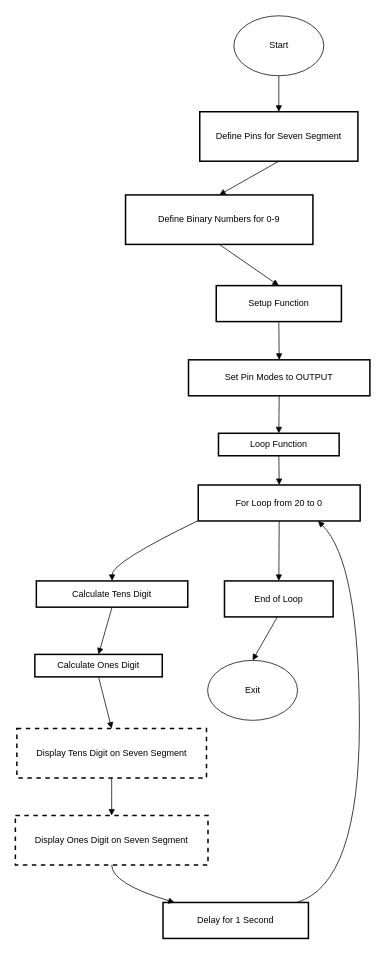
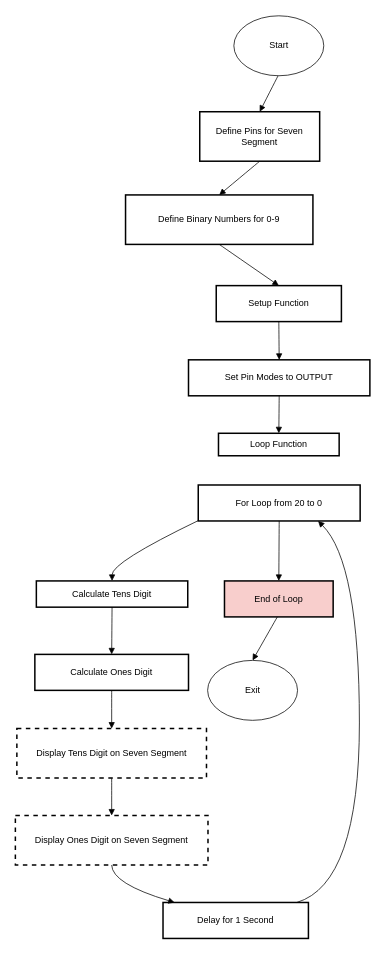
  <mxCell id="0" />
  <mxCell id="1" parent="0" />
- <mxCell id="2" value="Define Pins for Seven Segment" style="whiteSpace=wrap;strokeWidth=2;" vertex="1" parent="1"><mxGeometry x="266" y="148" width="211" height="66" as="geometry" /></mxCell>
+ <mxCell id="2" value="Define Pins for Seven Segment" style="whiteSpace=wrap;strokeWidth=2;" vertex="1" parent="1"><mxGeometry x="266" y="148" width="160" height="66" as="geometry" /></mxCell>
  <mxCell id="3" value="Define Binary Numbers for 0-9" style="whiteSpace=wrap;strokeWidth=2;" vertex="1" parent="1"><mxGeometry x="167" y="259" width="250" height="66" as="geometry" /></mxCell>
  <mxCell id="4" value="Setup Function" style="whiteSpace=wrap;strokeWidth=2;" vertex="1" parent="1"><mxGeometry x="288" y="380" width="167" height="48" as="geometry" /></mxCell>
  <mxCell id="5" value="Set Pin Modes to OUTPUT" style="whiteSpace=wrap;strokeWidth=2;" vertex="1" parent="1"><mxGeometry x="251" y="479" width="242" height="48" as="geometry" /></mxCell>
  <mxCell id="6" value="Loop Function" style="whiteSpace=wrap;strokeWidth=2;" vertex="1" parent="1"><mxGeometry x="291" y="577" width="161" height="30" as="geometry" /></mxCell>
  <mxCell id="7" value="For Loop from 20 to 0" style="whiteSpace=wrap;strokeWidth=2;" vertex="1" parent="1"><mxGeometry x="264" y="646" width="216" height="48" as="geometry" /></mxCell>
  <mxCell id="8" value="Calculate Tens Digit" style="whiteSpace=wrap;strokeWidth=2;" vertex="1" parent="1"><mxGeometry x="48" y="774" width="202" height="35" as="geometry" /></mxCell>
- <mxCell id="9" value="Calculate Ones Digit" style="whiteSpace=wrap;strokeWidth=2;" vertex="1" parent="1"><mxGeometry x="46" y="872" width="170" height="30" as="geometry" /></mxCell>
+ <mxCell id="9" value="Calculate Ones Digit" style="whiteSpace=wrap;strokeWidth=2;" vertex="1" parent="1"><mxGeometry x="46" y="872" width="205" height="48" as="geometry" /></mxCell>
  <mxCell id="10" value="Display Tens Digit on Seven Segment" style="whiteSpace=wrap;strokeWidth=2;dashed=1;" vertex="1" parent="1"><mxGeometry x="22" y="971" width="253" height="66" as="geometry" /></mxCell>
  <mxCell id="11" value="Display Ones Digit on Seven Segment" style="whiteSpace=wrap;strokeWidth=2;dashed=1;" vertex="1" parent="1"><mxGeometry x="20" y="1087" width="257" height="66" as="geometry" /></mxCell>
  <mxCell id="12" value="Delay for 1 Second" style="whiteSpace=wrap;strokeWidth=2;" vertex="1" parent="1"><mxGeometry x="217" y="1203" width="194" height="48" as="geometry" /></mxCell>
- <mxCell id="13" value="End of Loop" style="whiteSpace=wrap;strokeWidth=2;" vertex="1" parent="1"><mxGeometry x="299" y="774" width="145" height="48" as="geometry" /></mxCell>
+ <mxCell id="13" value="End of Loop" style="whiteSpace=wrap;strokeWidth=2;fillColor=#f8cecc;" vertex="1" parent="1"><mxGeometry x="299" y="774" width="145" height="48" as="geometry" /></mxCell>
  <mxCell id="14" value="" style="curved=1;startArrow=none;endArrow=block;exitX=0.5;exitY=1.01;entryX=0.5;entryY=0.01;rounded=0;" edge="1" parent="1" target="2"><mxGeometry relative="1" as="geometry"><Array as="points" /><mxPoint x="371.5" y="98" as="sourcePoint" /></mxGeometry></mxCell>
  <mxCell id="15" value="" style="curved=1;startArrow=none;endArrow=block;exitX=0.5;exitY=1.01;entryX=0.5;entryY=0.01;rounded=0;" edge="1" parent="1" source="2" target="3"><mxGeometry relative="1" as="geometry"><Array as="points" /></mxGeometry></mxCell>
  <mxCell id="16" value="" style="curved=1;startArrow=none;endArrow=block;exitX=0.5;exitY=1.01;entryX=0.5;entryY=0.01;rounded=0;" edge="1" parent="1" source="3" target="4"><mxGeometry relative="1" as="geometry"><Array as="points" /></mxGeometry></mxCell>
  <mxCell id="17" value="" style="curved=1;startArrow=none;endArrow=block;exitX=0.5;exitY=1.02;entryX=0.5;entryY=0;rounded=0;" edge="1" parent="1" source="4" target="5"><mxGeometry relative="1" as="geometry"><Array as="points" /></mxGeometry></mxCell>
  <mxCell id="18" value="" style="curved=1;startArrow=none;endArrow=block;exitX=0.5;exitY=1;entryX=0.5;entryY=0;rounded=0;" edge="1" parent="1" source="5" target="6"><mxGeometry relative="1" as="geometry"><Array as="points" /></mxGeometry></mxCell>
- <mxCell id="19" value="" style="curved=1;startArrow=none;endArrow=block;exitX=0.5;exitY=1.01;entryX=0.5;entryY=-0.01;rounded=0;" edge="1" parent="1" source="6" target="7"><mxGeometry relative="1" as="geometry"><Array as="points" /></mxGeometry></mxCell>
  <mxCell id="20" value="" style="curved=1;startArrow=none;endArrow=block;exitX=0;exitY=0.99;entryX=0.5;entryY=0;rounded=0;" edge="1" parent="1" source="7" target="8"><mxGeometry relative="1" as="geometry"><Array as="points"><mxPoint x="149" y="749" /></Array></mxGeometry></mxCell>
  <mxCell id="21" value="" style="curved=1;startArrow=none;endArrow=block;exitX=0.5;exitY=1.01;entryX=0.5;entryY=0.01;rounded=0;" edge="1" parent="1" source="8" target="9"><mxGeometry relative="1" as="geometry"><Array as="points" /></mxGeometry></mxCell>
  <mxCell id="22" value="" style="curved=1;startArrow=none;endArrow=block;exitX=0.5;exitY=1.02;entryX=0.5;entryY=0;rounded=0;" edge="1" parent="1" source="9" target="10"><mxGeometry relative="1" as="geometry"><Array as="points" /></mxGeometry></mxCell>
  <mxCell id="23" value="" style="curved=1;startArrow=none;endArrow=block;exitX=0.5;exitY=1;entryX=0.5;entryY=0;rounded=0;" edge="1" parent="1" source="10" target="11"><mxGeometry relative="1" as="geometry"><Array as="points" /></mxGeometry></mxCell>
  <mxCell id="24" value="" style="curved=1;startArrow=none;endArrow=block;exitX=0.5;exitY=1;entryX=0.08;entryY=0;rounded=0;" edge="1" parent="1" source="11" target="12"><mxGeometry relative="1" as="geometry"><Array as="points"><mxPoint x="149" y="1178" /></Array></mxGeometry></mxCell>
  <mxCell id="25" value="" style="curved=1;startArrow=none;endArrow=block;exitX=0.92;exitY=0;entryX=0.74;entryY=1;rounded=0;" edge="1" parent="1" source="12" target="7"><mxGeometry relative="1" as="geometry"><Array as="points"><mxPoint x="479" y="1178" /><mxPoint x="479" y="749" /></Array></mxGeometry></mxCell>
  <mxCell id="26" value="" style="curved=1;startArrow=none;endArrow=block;exitX=0.5;exitY=1;entryX=0.5;entryY=0;rounded=0;" edge="1" parent="1" source="7" target="13"><mxGeometry relative="1" as="geometry"><Array as="points" /></mxGeometry></mxCell>
  <mxCell id="27" value="" style="curved=1;startArrow=none;endArrow=block;exitX=0.5;exitY=1.01;entryX=0.5;entryY=0;rounded=0;entryDx=0;entryDy=0;" edge="1" parent="1" target="28"><mxGeometry relative="1" as="geometry"><Array as="points" /><mxPoint x="369.5" y="822" as="sourcePoint" /><mxPoint x="370" y="872" as="targetPoint" /></mxGeometry></mxCell>
  <mxCell id="28" value="Exit" style="ellipse;whiteSpace=wrap;html=1;" vertex="1" parent="1"><mxGeometry x="276.5" y="880" width="120" height="80" as="geometry" /></mxCell>
  <mxCell id="29" value="Start" style="ellipse;whiteSpace=wrap;html=1;" vertex="1" parent="1"><mxGeometry x="311.5" y="20" width="120" height="80" as="geometry" /></mxCell>
